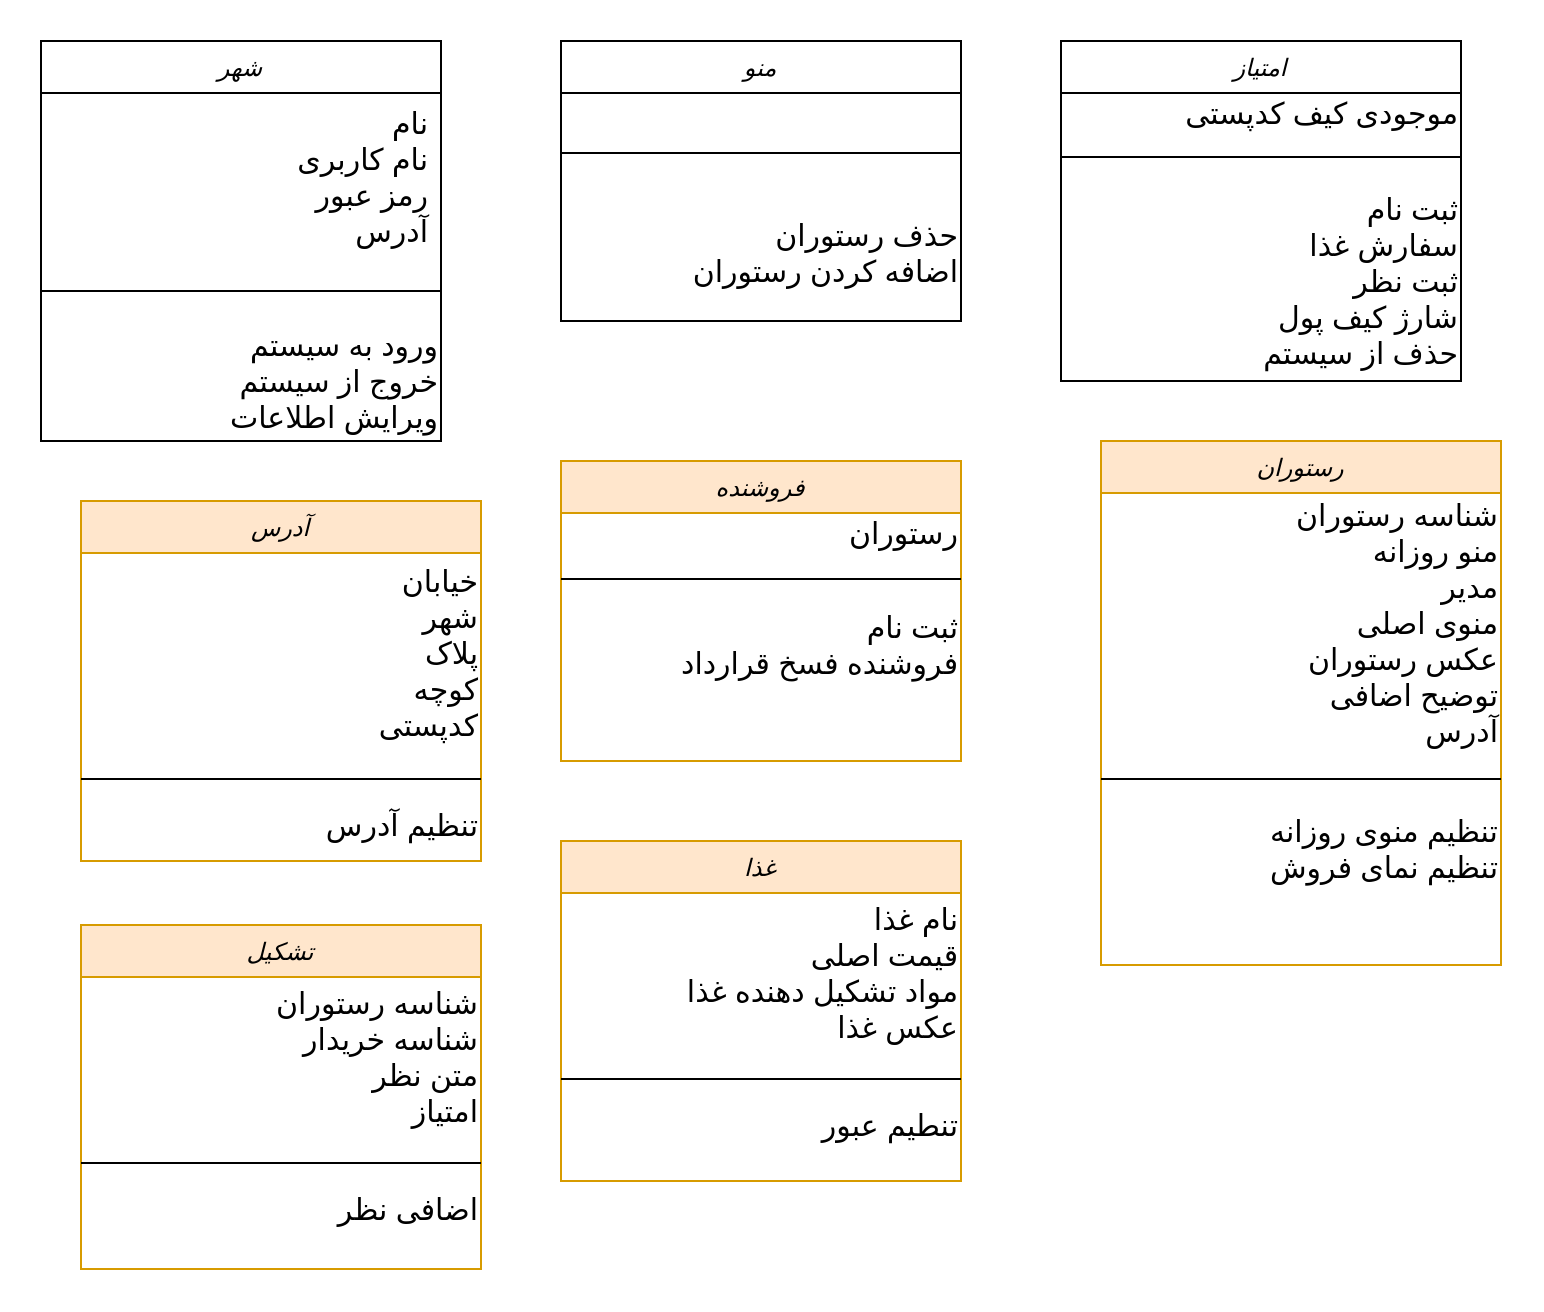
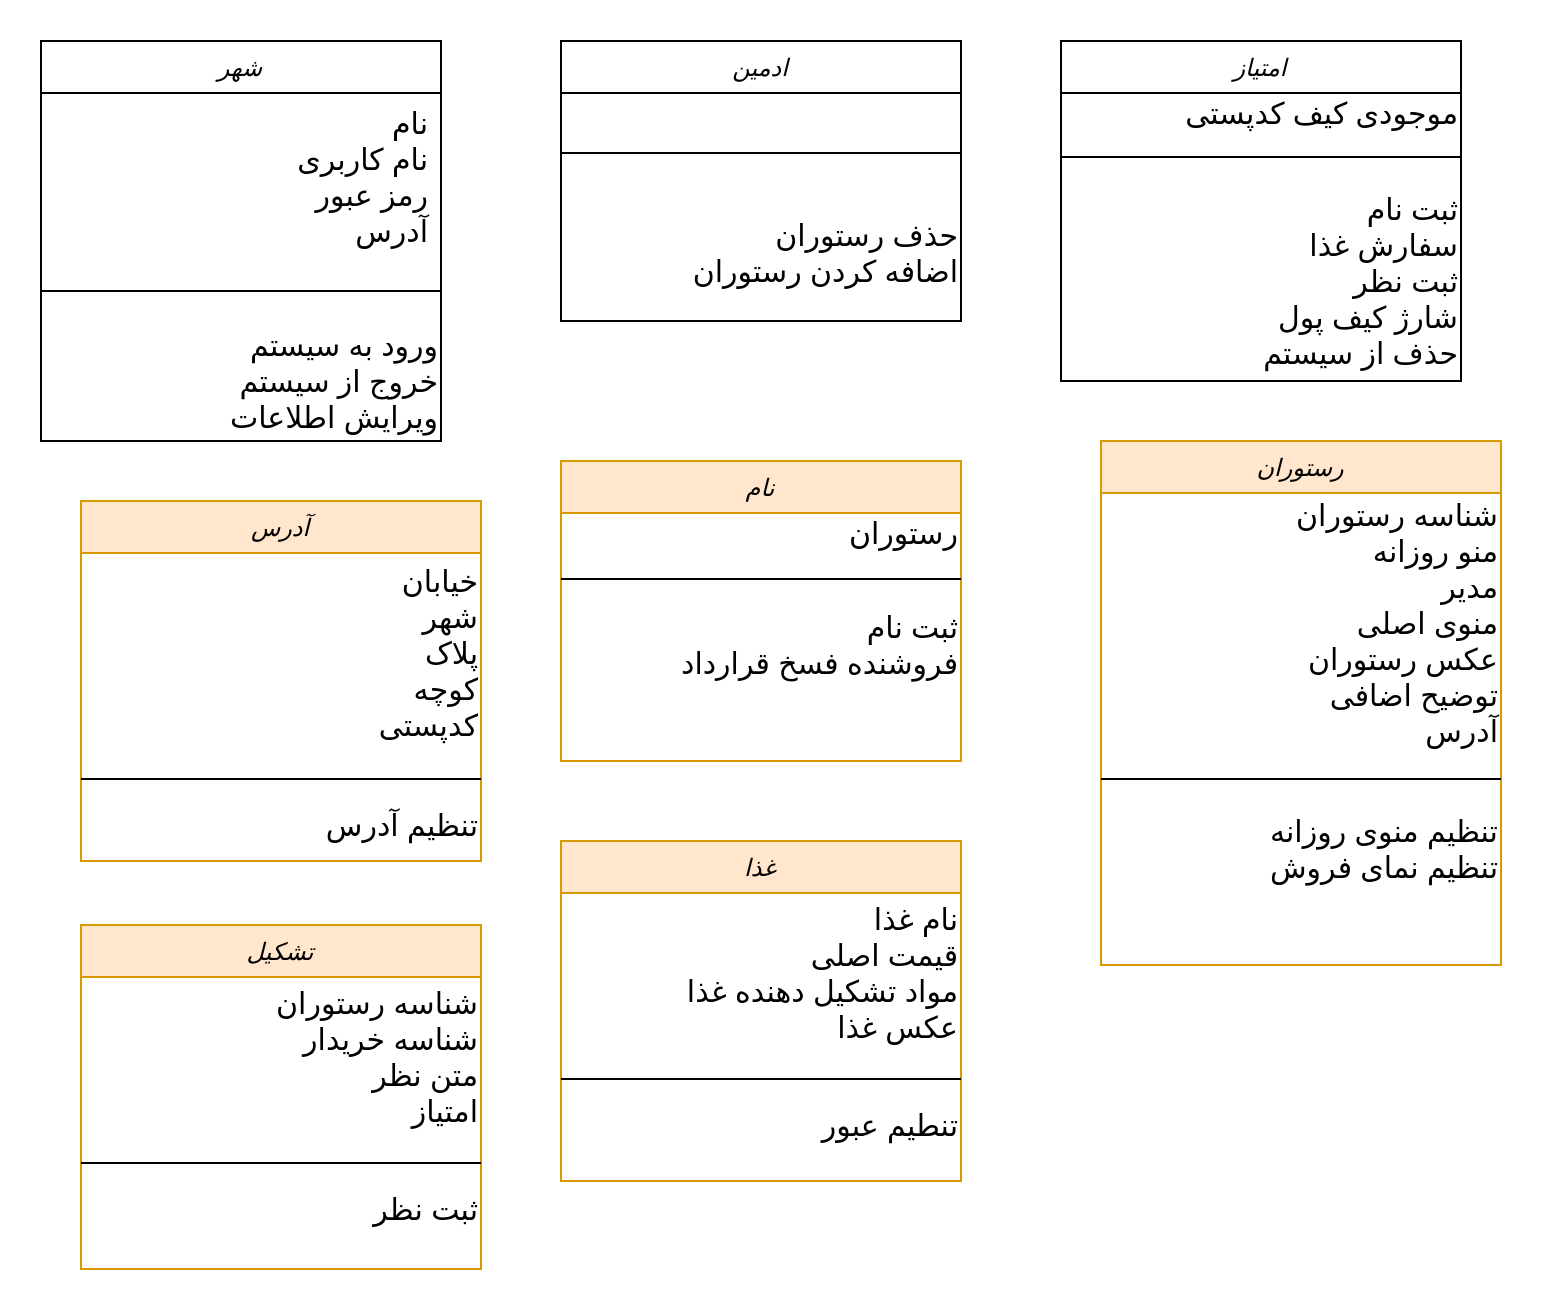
  <mxCell id="0" />
  <mxCell id="1" parent="0" />
  <mxCell id="2" value="شهر" style="swimlane;fontStyle=2;align=center;verticalAlign=top;childLayout=stackLayout;horizontal=1;startSize=26;horizontalStack=0;resizeParent=1;resizeLast=0;collapsible=1;marginBottom=0;rounded=0;shadow=0;strokeWidth=1;" parent="1" vertex="1"><mxGeometry x="20" y="20" width="200" height="200" as="geometry"><mxRectangle x="230" y="140" width="160" height="26" as="alternateBounds" /></mxGeometry></mxCell>
  <mxCell id="3" value="نام &#10;نام کاربری&#10;رمز عبور&#10;آدرس&#10;" style="text;align=right;verticalAlign=top;spacingLeft=4;spacingRight=4;overflow=hidden;rotatable=0;points=[[0,0.5],[1,0.5]];portConstraint=eastwest;fontSize=15;" parent="2" vertex="1"><mxGeometry y="26" width="200" height="84" as="geometry" /></mxCell>
  <mxCell id="4" value="" style="line;html=1;strokeWidth=1;align=left;verticalAlign=middle;spacingTop=-1;spacingLeft=3;spacingRight=3;rotatable=0;labelPosition=right;points=[];portConstraint=eastwest;" parent="2" vertex="1"><mxGeometry y="110" width="200" height="30" as="geometry" /></mxCell>
  <mxCell id="5" value="&lt;div&gt;ورود به سیستم &lt;br&gt;&lt;/div&gt;&lt;div&gt;خروج از سیستم&lt;/div&gt;&lt;div&gt;ویرایش اطلاعات&lt;br&gt;&lt;/div&gt;" style="text;html=1;align=right;verticalAlign=middle;resizable=0;points=[];autosize=1;fontSize=15;" parent="2" vertex="1"><mxGeometry y="140" width="200" height="60" as="geometry" /></mxCell>
- <mxCell id="6" value="منو" style="swimlane;fontStyle=2;align=center;verticalAlign=top;childLayout=stackLayout;horizontal=1;startSize=26;horizontalStack=0;resizeParent=1;resizeLast=0;collapsible=1;marginBottom=0;rounded=0;shadow=0;strokeWidth=1;" parent="1" vertex="1"><mxGeometry x="280" y="20" width="200" height="140" as="geometry"><mxRectangle x="290" y="200" width="160" height="26" as="alternateBounds" /></mxGeometry></mxCell>
+ <mxCell id="6" value="ادمین" style="swimlane;fontStyle=2;align=center;verticalAlign=top;childLayout=stackLayout;horizontal=1;startSize=26;horizontalStack=0;resizeParent=1;resizeLast=0;collapsible=1;marginBottom=0;rounded=0;shadow=0;strokeWidth=1;" parent="1" vertex="1"><mxGeometry x="280" y="20" width="200" height="140" as="geometry"><mxRectangle x="290" y="200" width="160" height="26" as="alternateBounds" /></mxGeometry></mxCell>
  <mxCell id="7" value="" style="line;html=1;strokeWidth=1;align=left;verticalAlign=middle;spacingTop=-1;spacingLeft=3;spacingRight=3;rotatable=0;labelPosition=right;points=[];portConstraint=eastwest;" parent="6" vertex="1"><mxGeometry y="26" width="200" height="60" as="geometry" /></mxCell>
  <mxCell id="8" value="&lt;div&gt;حذف رستوران &lt;br&gt;&lt;/div&gt;&lt;div&gt;اضافه کردن رستوران&lt;br&gt;&lt;/div&gt;" style="text;html=1;align=right;verticalAlign=middle;resizable=0;points=[];autosize=1;fontSize=15;" parent="6" vertex="1"><mxGeometry y="86" width="200" height="40" as="geometry" /></mxCell>
  <mxCell id="9" value="امتیاز" style="swimlane;fontStyle=2;align=center;verticalAlign=top;childLayout=stackLayout;horizontal=1;startSize=26;horizontalStack=0;resizeParent=1;resizeLast=0;collapsible=1;marginBottom=0;rounded=0;shadow=0;strokeWidth=1;" parent="1" vertex="1"><mxGeometry x="530" y="20" width="200" height="170" as="geometry"><mxRectangle x="230" y="140" width="160" height="26" as="alternateBounds" /></mxGeometry></mxCell>
  <mxCell id="10" value="&lt;div align=&quot;right&quot;&gt;موجودی کیف کدپستی&lt;/div&gt;" style="text;html=1;align=right;verticalAlign=middle;resizable=0;points=[];autosize=1;fontSize=15;" parent="9" vertex="1"><mxGeometry y="26" width="200" height="20" as="geometry" /></mxCell>
  <mxCell id="11" value="" style="line;html=1;strokeWidth=1;align=left;verticalAlign=middle;spacingTop=-1;spacingLeft=3;spacingRight=3;rotatable=0;labelPosition=right;points=[];portConstraint=eastwest;" parent="9" vertex="1"><mxGeometry y="46" width="200" height="24" as="geometry" /></mxCell>
  <mxCell id="12" value="&lt;div&gt;ثبت نام &lt;br&gt;&lt;/div&gt;&lt;div&gt;سفارش غذا&lt;/div&gt;&lt;div&gt;ثبت نظر&lt;/div&gt;&lt;div&gt;شارژ کیف پول&lt;/div&gt;&lt;div&gt;حذف از سیستم &lt;br&gt;&lt;/div&gt;" style="text;html=1;align=right;verticalAlign=middle;resizable=0;points=[];autosize=1;fontSize=15;" parent="9" vertex="1"><mxGeometry y="70" width="200" height="100" as="geometry" /></mxCell>
- <mxCell id="13" value="فروشنده" style="swimlane;fontStyle=2;align=center;verticalAlign=top;childLayout=stackLayout;horizontal=1;startSize=26;horizontalStack=0;resizeParent=1;resizeLast=0;collapsible=1;marginBottom=0;rounded=0;shadow=0;strokeWidth=1;fillColor=#ffe6cc;strokeColor=#d79b00;" parent="1" vertex="1"><mxGeometry x="280" y="230" width="200" height="150" as="geometry"><mxRectangle x="230" y="140" width="160" height="26" as="alternateBounds" /></mxGeometry></mxCell>
+ <mxCell id="13" value="نام" style="swimlane;fontStyle=2;align=center;verticalAlign=top;childLayout=stackLayout;horizontal=1;startSize=26;horizontalStack=0;resizeParent=1;resizeLast=0;collapsible=1;marginBottom=0;rounded=0;shadow=0;strokeWidth=1;fillColor=#ffe6cc;strokeColor=#d79b00;" parent="1" vertex="1"><mxGeometry x="280" y="230" width="200" height="150" as="geometry"><mxRectangle x="230" y="140" width="160" height="26" as="alternateBounds" /></mxGeometry></mxCell>
  <mxCell id="14" value="&lt;div&gt;رستوران&lt;/div&gt;" style="text;html=1;align=right;verticalAlign=middle;resizable=0;points=[];autosize=1;fontSize=15;" parent="13" vertex="1"><mxGeometry y="26" width="200" height="20" as="geometry" /></mxCell>
  <mxCell id="15" value="" style="line;html=1;strokeWidth=1;align=left;verticalAlign=middle;spacingTop=-1;spacingLeft=3;spacingRight=3;rotatable=0;labelPosition=right;points=[];portConstraint=eastwest;" parent="13" vertex="1"><mxGeometry y="46" width="200" height="26" as="geometry" /></mxCell>
  <mxCell id="16" value="&lt;div&gt;ثبت نام &lt;br&gt;&lt;/div&gt;&lt;div&gt;فروشنده فسخ قرارداد&lt;/div&gt;" style="text;html=1;align=right;verticalAlign=middle;resizable=0;points=[];autosize=1;fontSize=15;" parent="13" vertex="1"><mxGeometry y="72" width="200" height="40" as="geometry" /></mxCell>
  <mxCell id="17" value="رستوران" style="swimlane;fontStyle=2;align=center;verticalAlign=top;childLayout=stackLayout;horizontal=1;startSize=26;horizontalStack=0;resizeParent=1;resizeLast=0;collapsible=1;marginBottom=0;rounded=0;shadow=0;strokeWidth=1;fillColor=#ffe6cc;strokeColor=#d79b00;" parent="1" vertex="1"><mxGeometry x="550" y="220" width="200" height="262" as="geometry"><mxRectangle x="230" y="140" width="160" height="26" as="alternateBounds" /></mxGeometry></mxCell>
  <mxCell id="18" value="&lt;div&gt;شناسه رستوران&lt;br&gt;&lt;/div&gt;&lt;div&gt;منو روزانه&lt;br&gt;&lt;/div&gt;&lt;div&gt;مدیر&lt;/div&gt;&lt;div&gt;&lt;div&gt;منوی اصلی&lt;/div&gt;&lt;div&gt;عکس رستوران &lt;br&gt;&lt;/div&gt;&lt;div&gt;توضیح اضافی &lt;br&gt;&lt;/div&gt;&lt;div&gt;آدرس&lt;br&gt;&lt;/div&gt;&lt;/div&gt;" style="text;html=1;align=right;verticalAlign=middle;resizable=0;points=[];autosize=1;fontSize=15;" parent="17" vertex="1"><mxGeometry y="26" width="200" height="130" as="geometry" /></mxCell>
  <mxCell id="19" value="" style="line;html=1;strokeWidth=1;align=left;verticalAlign=middle;spacingTop=-1;spacingLeft=3;spacingRight=3;rotatable=0;labelPosition=right;points=[];portConstraint=eastwest;" parent="17" vertex="1"><mxGeometry y="156" width="200" height="26" as="geometry" /></mxCell>
  <mxCell id="20" value="&lt;div&gt;تنظیم منوی روزانه&lt;br&gt;&lt;/div&gt;&lt;div&gt;&lt;div&gt;تنظیم نمای فروش&lt;br&gt;&lt;/div&gt;&lt;div&gt;&lt;br&gt;&lt;/div&gt;&lt;div&gt;&lt;br&gt;&lt;/div&gt;&lt;/div&gt;" style="text;html=1;align=right;verticalAlign=middle;resizable=0;points=[];autosize=1;fontSize=15;" parent="17" vertex="1"><mxGeometry y="182" width="200" height="80" as="geometry" /></mxCell>
  <mxCell id="21" value="آدرس" style="swimlane;fontStyle=2;align=center;verticalAlign=top;childLayout=stackLayout;horizontal=1;startSize=26;horizontalStack=0;resizeParent=1;resizeLast=0;collapsible=1;marginBottom=0;rounded=0;shadow=0;strokeWidth=1;fillColor=#ffe6cc;strokeColor=#d79b00;" vertex="1" parent="1"><mxGeometry x="40" y="250" width="200" height="180" as="geometry"><mxRectangle x="230" y="140" width="160" height="26" as="alternateBounds" /></mxGeometry></mxCell>
  <mxCell id="22" value="&lt;div&gt;خیابان&lt;/div&gt;&lt;div&gt;شهر&lt;/div&gt;&lt;div&gt;پلاک &lt;br&gt;&lt;/div&gt;&lt;div&gt;کوچه &lt;br&gt;&lt;/div&gt;&lt;div&gt;کدپستی&lt;br&gt;&lt;/div&gt;" style="text;html=1;align=right;verticalAlign=middle;resizable=0;points=[];autosize=1;fontSize=15;" vertex="1" parent="21"><mxGeometry y="26" width="200" height="100" as="geometry" /></mxCell>
  <mxCell id="23" value="" style="line;html=1;strokeWidth=1;align=left;verticalAlign=middle;spacingTop=-1;spacingLeft=3;spacingRight=3;rotatable=0;labelPosition=right;points=[];portConstraint=eastwest;" vertex="1" parent="21"><mxGeometry y="126" width="200" height="26" as="geometry" /></mxCell>
  <mxCell id="24" value="تنظیم آدرس" style="text;html=1;align=right;verticalAlign=middle;resizable=0;points=[];autosize=1;fontSize=15;" vertex="1" parent="21"><mxGeometry y="152" width="200" height="20" as="geometry" /></mxCell>
  <mxCell id="25" value="غذا" style="swimlane;fontStyle=2;align=center;verticalAlign=top;childLayout=stackLayout;horizontal=1;startSize=26;horizontalStack=0;resizeParent=1;resizeLast=0;collapsible=1;marginBottom=0;rounded=0;shadow=0;strokeWidth=1;fillColor=#ffe6cc;strokeColor=#d79b00;" vertex="1" parent="1"><mxGeometry x="280" y="420" width="200" height="170" as="geometry"><mxRectangle x="230" y="140" width="160" height="26" as="alternateBounds" /></mxGeometry></mxCell>
  <mxCell id="26" value="&lt;div&gt;نام غذا&lt;/div&gt;&lt;div&gt;قیمت اصلی&lt;/div&gt;&lt;div&gt;مواد تشکیل دهنده غذا&lt;/div&gt;&lt;div&gt;عکس غذا&lt;br&gt;&lt;/div&gt;" style="text;html=1;align=right;verticalAlign=middle;resizable=0;points=[];autosize=1;fontSize=15;" vertex="1" parent="25"><mxGeometry y="26" width="200" height="80" as="geometry" /></mxCell>
  <mxCell id="27" value="" style="line;html=1;strokeWidth=1;align=left;verticalAlign=middle;spacingTop=-1;spacingLeft=3;spacingRight=3;rotatable=0;labelPosition=right;points=[];portConstraint=eastwest;" vertex="1" parent="25"><mxGeometry y="106" width="200" height="26" as="geometry" /></mxCell>
  <mxCell id="28" value="تنطیم عبور" style="text;html=1;align=right;verticalAlign=middle;resizable=0;points=[];autosize=1;fontSize=15;" vertex="1" parent="25"><mxGeometry y="132" width="200" height="20" as="geometry" /></mxCell>
  <mxCell id="29" value="تشکیل" style="swimlane;fontStyle=2;align=center;verticalAlign=top;childLayout=stackLayout;horizontal=1;startSize=26;horizontalStack=0;resizeParent=1;resizeLast=0;collapsible=1;marginBottom=0;rounded=0;shadow=0;strokeWidth=1;fillColor=#ffe6cc;strokeColor=#d79b00;" vertex="1" parent="1"><mxGeometry x="40" y="462" width="200" height="172" as="geometry"><mxRectangle x="230" y="140" width="160" height="26" as="alternateBounds" /></mxGeometry></mxCell>
  <mxCell id="30" value="&lt;div&gt;شناسه رستوران&lt;/div&gt;&lt;div&gt;شناسه خریدار&lt;/div&gt;&lt;div&gt;متن نظر &lt;br&gt;&lt;/div&gt;&lt;div&gt;امتیاز&lt;br&gt;&lt;/div&gt;" style="text;html=1;align=right;verticalAlign=middle;resizable=0;points=[];autosize=1;fontSize=15;" vertex="1" parent="29"><mxGeometry y="26" width="200" height="80" as="geometry" /></mxCell>
  <mxCell id="31" value="" style="line;html=1;strokeWidth=1;align=left;verticalAlign=middle;spacingTop=-1;spacingLeft=3;spacingRight=3;rotatable=0;labelPosition=right;points=[];portConstraint=eastwest;" vertex="1" parent="29"><mxGeometry y="106" width="200" height="26" as="geometry" /></mxCell>
- <mxCell id="32" value="اضافی نظر" style="text;html=1;align=right;verticalAlign=middle;resizable=0;points=[];autosize=1;fontSize=15;" vertex="1" parent="29"><mxGeometry y="132" width="200" height="20" as="geometry" /></mxCell>
+ <mxCell id="32" value="ثبت نظر" style="text;html=1;align=right;verticalAlign=middle;resizable=0;points=[];autosize=1;fontSize=15;" vertex="1" parent="29"><mxGeometry y="132" width="200" height="20" as="geometry" /></mxCell>
